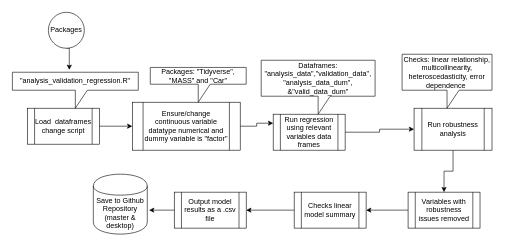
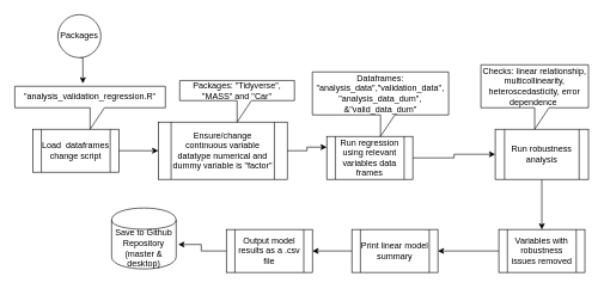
  <mxCell id="0" />
  <mxCell id="1" parent="0" />
  <mxCell id="2" style="edgeStyle=orthogonalEdgeStyle;rounded=0;orthogonalLoop=1;jettySize=auto;html=1;exitX=0.5;exitY=1;exitDx=0;exitDy=0;entryX=0.452;entryY=-0.067;entryDx=0;entryDy=0;entryPerimeter=0;" edge="1" parent="1" source="3" target="6"><mxGeometry relative="1" as="geometry" /></mxCell>
  <mxCell id="3" value="Packages" style="ellipse;whiteSpace=wrap;html=1;aspect=fixed;" parent="1" vertex="1"><mxGeometry x="80" y="20" width="60" height="60" as="geometry" /></mxCell>
  <mxCell id="4" style="edgeStyle=orthogonalEdgeStyle;rounded=0;orthogonalLoop=1;jettySize=auto;html=1;exitX=1;exitY=0.5;exitDx=0;exitDy=0;entryX=0;entryY=0.5;entryDx=0;entryDy=0;" edge="1" parent="1" source="5" target="18"><mxGeometry relative="1" as="geometry" /></mxCell>
  <mxCell id="5" value="Load&amp;nbsp; dataframes change script" style="shape=process;whiteSpace=wrap;html=1;backgroundOutline=1;" parent="1" vertex="1"><mxGeometry x="45" y="180" width="120" height="60" as="geometry" /></mxCell>
  <mxCell id="6" value="&quot;analysis_validation_regression.R&quot;" style="shape=callout;whiteSpace=wrap;html=1;perimeter=calloutPerimeter;" parent="1" vertex="1"><mxGeometry x="20" y="120" width="210" height="60" as="geometry" /></mxCell>
  <mxCell id="7" style="edgeStyle=orthogonalEdgeStyle;rounded=0;orthogonalLoop=1;jettySize=auto;html=1;exitX=1;exitY=0.5;exitDx=0;exitDy=0;entryX=0;entryY=0.5;entryDx=0;entryDy=0;" edge="1" parent="1" source="8" target="11"><mxGeometry relative="1" as="geometry" /></mxCell>
  <mxCell id="8" value="Run regression using relevant variables data frames" style="shape=process;whiteSpace=wrap;html=1;backgroundOutline=1;" parent="1" vertex="1"><mxGeometry x="455" y="190" width="120" height="60" as="geometry" /></mxCell>
  <mxCell id="9" value="Dataframes: &quot;analysis_data&quot;,&quot;validation_data&quot;,&lt;br&gt;&quot;analysis_data_dum&quot;, &amp;amp;&quot;valid_data_dum&quot;&lt;br&gt;" style="shape=callout;whiteSpace=wrap;html=1;perimeter=calloutPerimeter;" parent="1" vertex="1"><mxGeometry x="435" y="100" width="190" height="90" as="geometry" /></mxCell>
  <mxCell id="10" style="edgeStyle=orthogonalEdgeStyle;rounded=0;orthogonalLoop=1;jettySize=auto;html=1;exitX=0.5;exitY=1;exitDx=0;exitDy=0;entryX=0.5;entryY=0;entryDx=0;entryDy=0;" edge="1" parent="1" source="11" target="14"><mxGeometry relative="1" as="geometry" /></mxCell>
  <mxCell id="11" value="Run robustness analysis" style="shape=process;whiteSpace=wrap;html=1;backgroundOutline=1;" parent="1" vertex="1"><mxGeometry x="690" y="180" width="130" height="70" as="geometry" /></mxCell>
  <mxCell id="12" value="&lt;span&gt;Checks: linear relationship, multicollinearity, heteroscedasticity, error dependence&amp;nbsp;&lt;/span&gt;" style="shape=callout;whiteSpace=wrap;html=1;perimeter=calloutPerimeter;" parent="1" vertex="1"><mxGeometry x="670" y="90" width="150" height="90" as="geometry" /></mxCell>
  <mxCell id="13" style="edgeStyle=orthogonalEdgeStyle;rounded=0;orthogonalLoop=1;jettySize=auto;html=1;exitX=0;exitY=0.5;exitDx=0;exitDy=0;entryX=1;entryY=0.5;entryDx=0;entryDy=0;" edge="1" parent="1" source="14" target="16"><mxGeometry relative="1" as="geometry" /></mxCell>
- <mxCell id="14" value="Variables with robustness issues removed" style="shape=process;whiteSpace=wrap;html=1;backgroundOutline=1;" parent="1" vertex="1"><mxGeometry x="680" y="320" width="120" height="60" as="geometry" /></mxCell>
+ <mxCell id="14" value="Variables with robustness issues removed" style="shape=process;whiteSpace=wrap;html=1;backgroundOutline=1;" parent="1" vertex="1"><mxGeometry x="695" y="320" width="120" height="60" as="geometry" /></mxCell>
  <mxCell id="15" style="edgeStyle=orthogonalEdgeStyle;rounded=0;orthogonalLoop=1;jettySize=auto;html=1;exitX=0;exitY=0.5;exitDx=0;exitDy=0;" edge="1" parent="1" source="16" target="21"><mxGeometry relative="1" as="geometry" /></mxCell>
- <mxCell id="16" value="Checks linear model summary" style="shape=process;whiteSpace=wrap;html=1;backgroundOutline=1;" vertex="1" parent="1"><mxGeometry x="490" y="320" width="120" height="60" as="geometry" /></mxCell>
+ <mxCell id="16" value="Print linear model summary" style="shape=process;whiteSpace=wrap;html=1;backgroundOutline=1;" vertex="1" parent="1"><mxGeometry x="490" y="320" width="120" height="60" as="geometry" /></mxCell>
  <mxCell id="17" style="edgeStyle=orthogonalEdgeStyle;rounded=0;orthogonalLoop=1;jettySize=auto;html=1;exitX=1;exitY=0.5;exitDx=0;exitDy=0;entryX=0;entryY=0.25;entryDx=0;entryDy=0;" edge="1" parent="1" source="18" target="8"><mxGeometry relative="1" as="geometry" /></mxCell>
  <mxCell id="18" value="Ensure/change continuous variable datatype numerical and dummy variable is &quot;factor&quot;" style="shape=process;whiteSpace=wrap;html=1;backgroundOutline=1;" vertex="1" parent="1"><mxGeometry x="220" y="170" width="180" height="80" as="geometry" /></mxCell>
- <mxCell id="19" value="Save to Github Repository (master &amp;amp; desktop)" style="shape=cylinder;whiteSpace=wrap;html=1;boundedLbl=1;backgroundOutline=1;" vertex="1" parent="1"><mxGeometry x="155" y="290" width="90" height="100" as="geometry" /></mxCell>
+ <mxCell id="19" value="Save to Github Repository (master &amp;amp; desktop)" style="shape=cylinder;whiteSpace=wrap;html=1;boundedLbl=1;backgroundOutline=1;" vertex="1" parent="1"><mxGeometry x="155" y="290" width="90" height="85" as="geometry" /></mxCell>
  <mxCell id="20" style="edgeStyle=orthogonalEdgeStyle;rounded=0;orthogonalLoop=1;jettySize=auto;html=1;exitX=0;exitY=0.5;exitDx=0;exitDy=0;entryX=1.033;entryY=0.6;entryDx=0;entryDy=0;entryPerimeter=0;" edge="1" parent="1" source="21" target="19"><mxGeometry relative="1" as="geometry" /></mxCell>
- <mxCell id="21" value="Output model results as a .csv file" style="shape=process;whiteSpace=wrap;html=1;backgroundOutline=1;" vertex="1" parent="1"><mxGeometry x="290" y="320" width="120" height="60" as="geometry" /></mxCell>
+ <mxCell id="21" value="Output model results as a .csv file" style="shape=process;whiteSpace=wrap;html=1;backgroundOutline=1;" vertex="1" parent="1"><mxGeometry x="315" y="320" width="120" height="60" as="geometry" /></mxCell>
  <mxCell id="22" value="Packages: &quot;Tidyverse&quot;, &quot;MASS&quot; and &quot;Car&quot;" style="shape=callout;whiteSpace=wrap;html=1;perimeter=calloutPerimeter;" vertex="1" parent="1"><mxGeometry x="250" y="112" width="160" height="58" as="geometry" /></mxCell>
